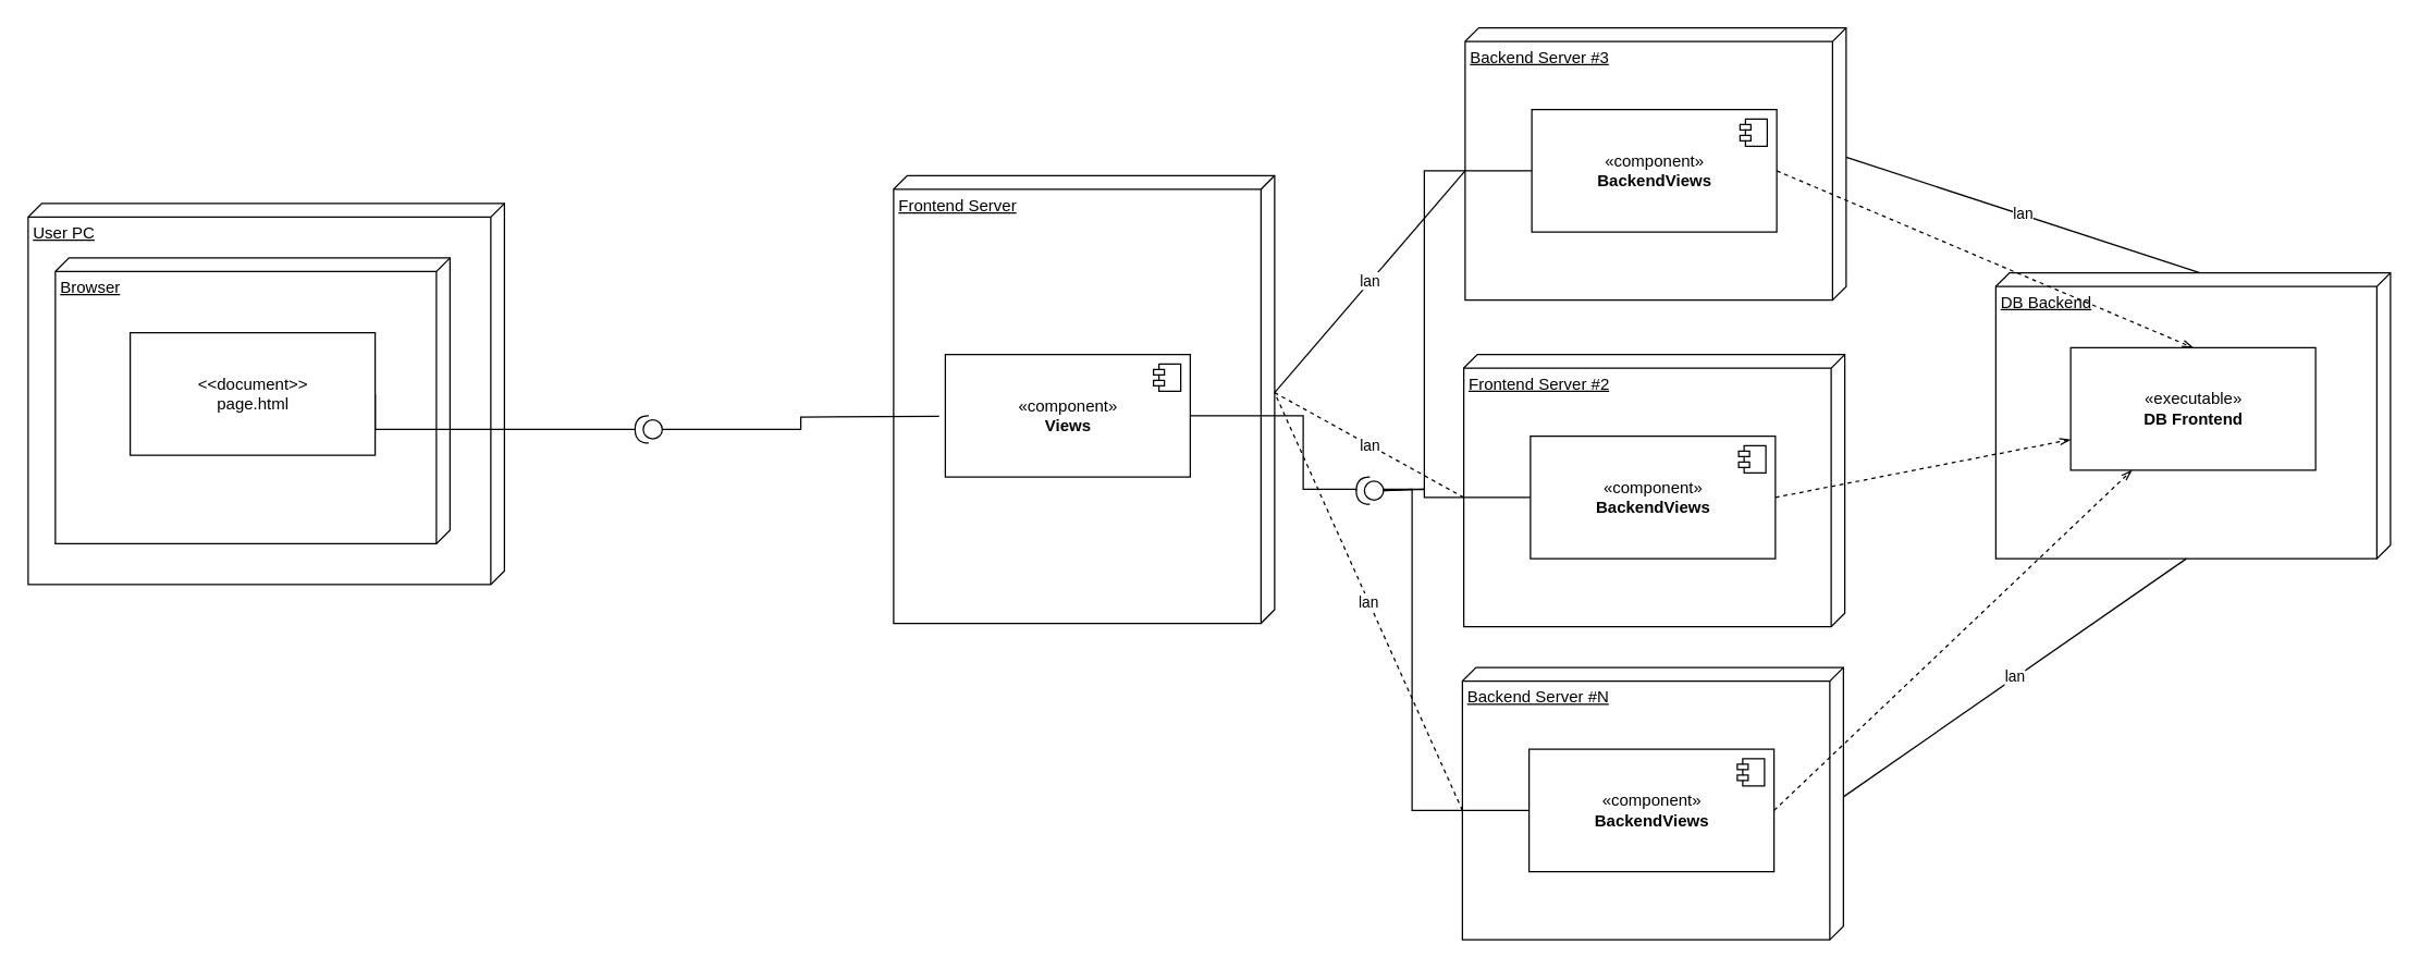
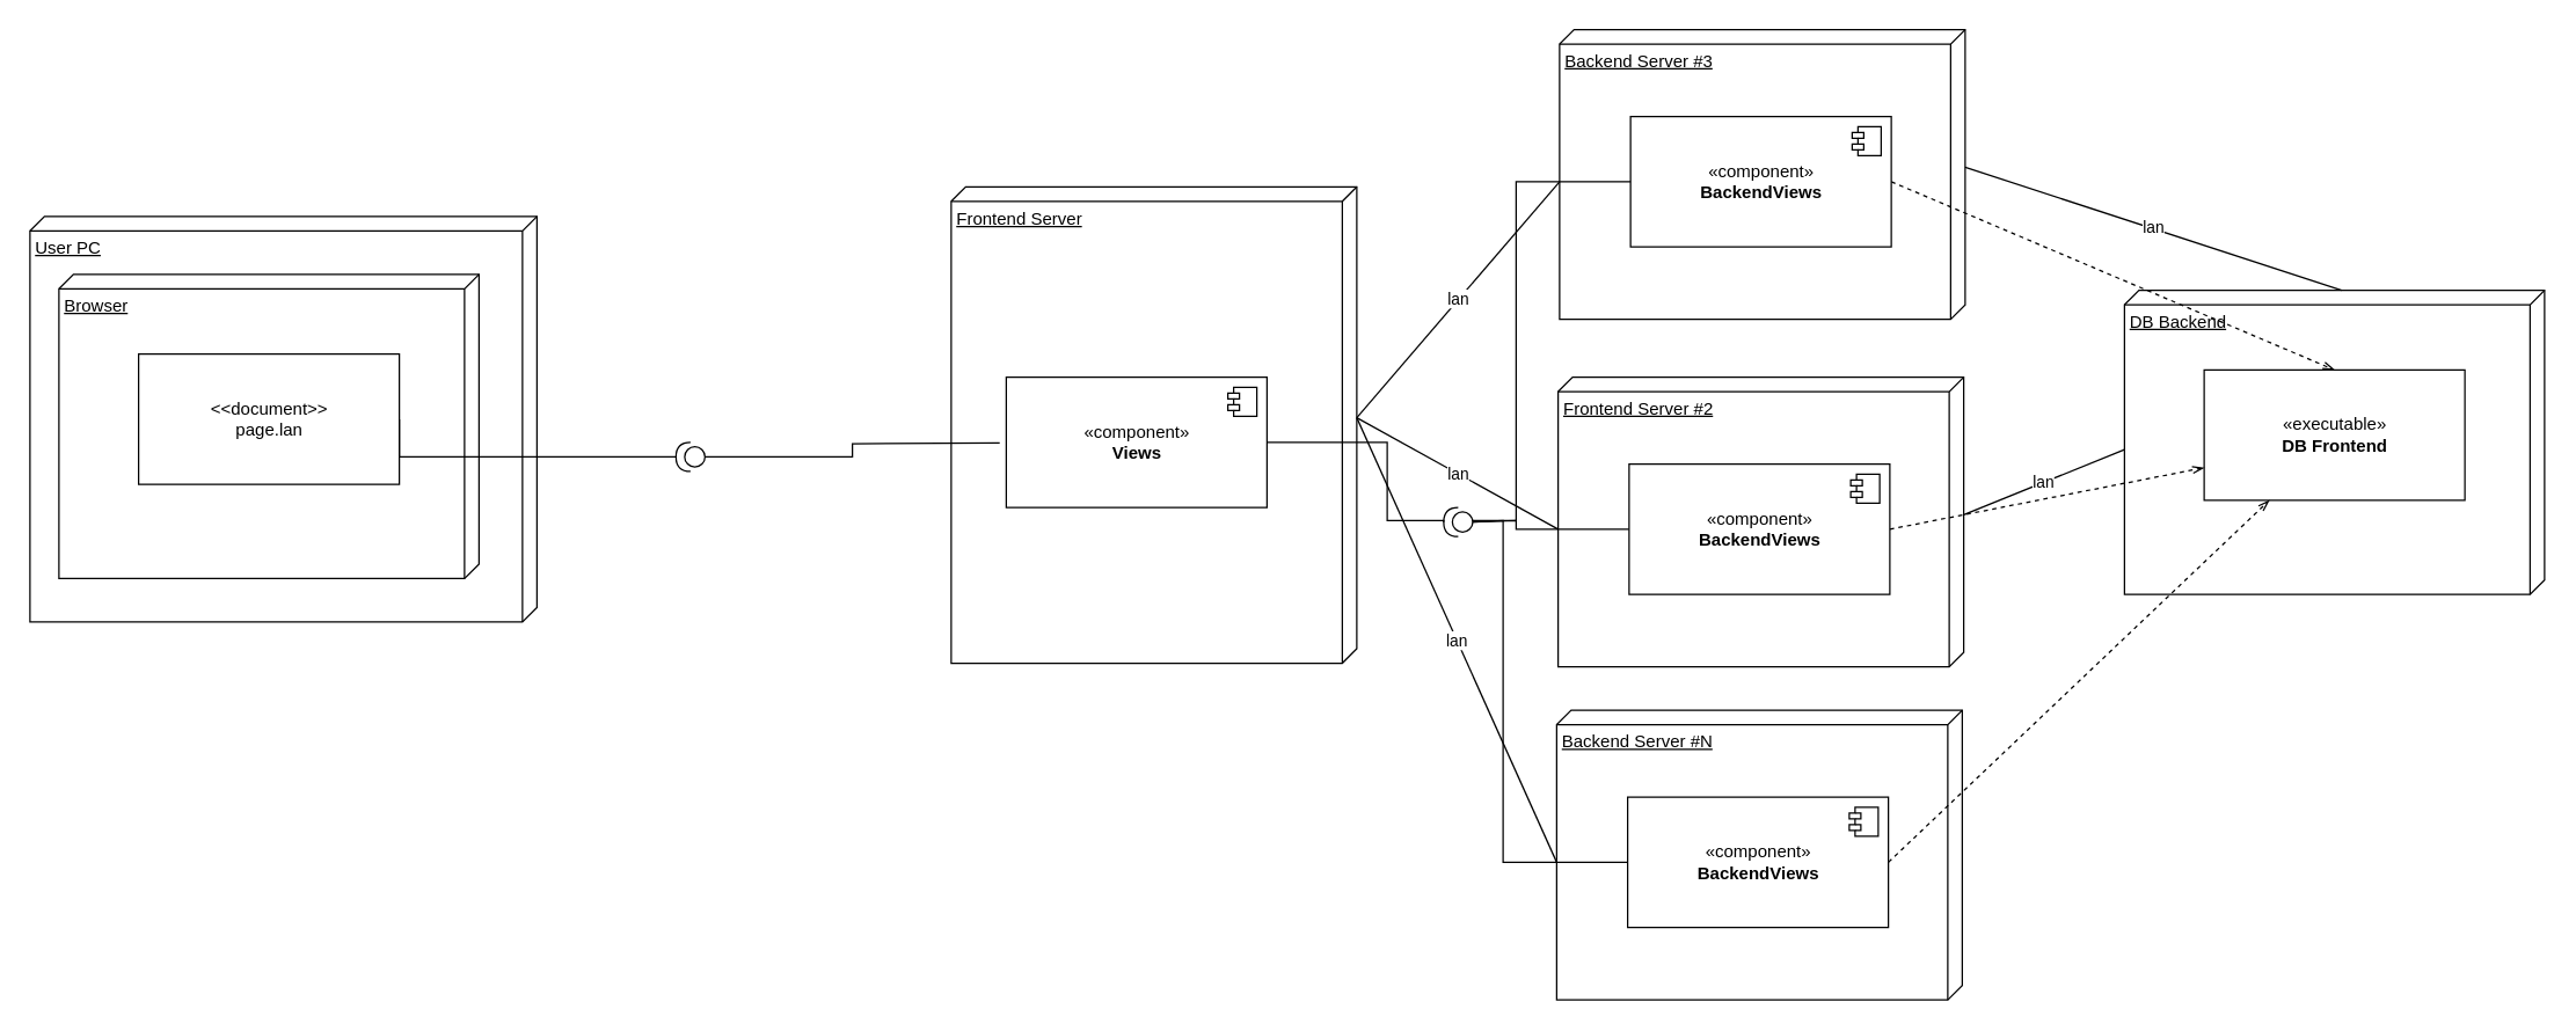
  <mxCell id="0" />
  <mxCell id="1" parent="0" />
  <mxCell id="2" value="Backend Server #3" style="verticalAlign=top;align=left;spacingTop=8;spacingLeft=2;spacingRight=12;shape=cube;size=10;direction=south;fontStyle=4;html=1;" parent="1" vertex="1"><mxGeometry x="1076" y="20" width="280" height="200" as="geometry" /></mxCell>
  <mxCell id="3" value="User PC" style="verticalAlign=top;align=left;spacingTop=8;spacingLeft=2;spacingRight=12;shape=cube;size=10;direction=south;fontStyle=4;html=1;" parent="1" vertex="1"><mxGeometry x="20" y="149" width="350" height="280" as="geometry" /></mxCell>
  <mxCell id="4" value="Frontend Server" style="verticalAlign=top;align=left;spacingTop=8;spacingLeft=2;spacingRight=12;shape=cube;size=10;direction=south;fontStyle=4;html=1;" parent="1" vertex="1"><mxGeometry x="656" y="128.5" width="280" height="329" as="geometry" /></mxCell>
  <mxCell id="5" value="Browser" style="verticalAlign=top;align=left;spacingTop=8;spacingLeft=2;spacingRight=12;shape=cube;size=10;direction=south;fontStyle=4;html=1;" parent="1" vertex="1"><mxGeometry x="40" y="189" width="290" height="210" as="geometry" /></mxCell>
- <mxCell id="6" value="&amp;lt;&amp;lt;document&amp;gt;&amp;gt;&lt;br&gt;&lt;div&gt;page.html&lt;/div&gt;" style="html=1;" parent="1" vertex="1"><mxGeometry x="95" y="244" width="180" height="90" as="geometry" /></mxCell>
+ <mxCell id="6" value="&amp;lt;&amp;lt;document&amp;gt;&amp;gt;&lt;br&gt;&lt;div&gt;page.lan&lt;/div&gt;" style="html=1;" parent="1" vertex="1"><mxGeometry x="95" y="244" width="180" height="90" as="geometry" /></mxCell>
  <mxCell id="7" value="" style="shape=component;jettyWidth=8;jettyHeight=4;strokeColor=none;" parent="6" vertex="1"><mxGeometry x="1" width="20" height="20" relative="1" as="geometry"><mxPoint x="-27" y="7" as="offset" /></mxGeometry></mxCell>
  <mxCell id="8" value="«component»&lt;br&gt;&lt;b&gt;Views&lt;br&gt;&lt;/b&gt;" style="html=1;" parent="1" vertex="1"><mxGeometry x="694" y="260" width="180" height="90" as="geometry" /></mxCell>
  <mxCell id="9" value="" style="shape=component;jettyWidth=8;jettyHeight=4;" parent="8" vertex="1"><mxGeometry x="1" width="20" height="20" relative="1" as="geometry"><mxPoint x="-27" y="7" as="offset" /></mxGeometry></mxCell>
  <mxCell id="10" value="DB Backend" style="verticalAlign=top;align=left;spacingTop=8;spacingLeft=2;spacingRight=12;shape=cube;size=10;direction=south;fontStyle=4;html=1;" parent="1" vertex="1"><mxGeometry x="1466" y="200" width="290" height="210" as="geometry" /></mxCell>
  <mxCell id="11" value="&lt;div&gt;«executable»&lt;b&gt;&lt;br&gt;&lt;/b&gt;&lt;/div&gt;&lt;div&gt;&lt;b&gt;DB Frontend&lt;/b&gt;&lt;br&gt;&lt;/div&gt;" style="html=1;" parent="1" vertex="1"><mxGeometry x="1521" y="255" width="180" height="90" as="geometry" /></mxCell>
  <mxCell id="12" value="" style="shape=component;jettyWidth=8;jettyHeight=4;strokeColor=none;" parent="11" vertex="1"><mxGeometry x="1" width="20" height="20" relative="1" as="geometry"><mxPoint x="-27" y="7" as="offset" /></mxGeometry></mxCell>
  <mxCell id="13" style="edgeStyle=none;orthogonalLoop=1;jettySize=auto;html=1;exitX=1;exitY=0.5;exitDx=0;exitDy=0;entryX=0.5;entryY=0;entryDx=0;entryDy=0;dashed=1;endArrow=openThin;endFill=0;" edge="1" parent="1" source="14" target="11"><mxGeometry relative="1" as="geometry" /></mxCell>
  <mxCell id="14" value="&lt;div&gt;«component»&lt;/div&gt;&lt;div&gt;&lt;b&gt;BackendViews&lt;/b&gt;&lt;br&gt;&lt;/div&gt;" style="html=1;" parent="1" vertex="1"><mxGeometry x="1125" y="80" width="180" height="90" as="geometry" /></mxCell>
  <mxCell id="15" value="" style="shape=component;jettyWidth=8;jettyHeight=4;" parent="14" vertex="1"><mxGeometry x="1" width="20" height="20" relative="1" as="geometry"><mxPoint x="-27" y="7" as="offset" /></mxGeometry></mxCell>
  <mxCell id="16" style="edgeStyle=orthogonalEdgeStyle;rounded=0;orthogonalLoop=1;jettySize=auto;html=1;exitX=1;exitY=0.5;exitDx=0;exitDy=0;exitPerimeter=0;endArrow=none;endFill=0;entryX=1;entryY=0.5;entryDx=0;entryDy=0;" parent="1" source="18" target="6" edge="1"><mxGeometry relative="1" as="geometry"><Array as="points"><mxPoint x="275" y="315" /></Array></mxGeometry></mxCell>
  <mxCell id="17" style="edgeStyle=orthogonalEdgeStyle;rounded=0;orthogonalLoop=1;jettySize=auto;html=1;exitX=0;exitY=0.5;exitDx=0;exitDy=0;exitPerimeter=0;entryX=0;entryY=0.5;entryDx=0;entryDy=0;endArrow=none;endFill=0;" parent="1" source="18" edge="1"><mxGeometry relative="1" as="geometry"><mxPoint x="689.471" y="305.353" as="targetPoint" /></mxGeometry></mxCell>
  <mxCell id="18" value="" style="shape=providedRequiredInterface;html=1;verticalLabelPosition=bottom;rotation=-180;" parent="1" vertex="1"><mxGeometry x="466" y="305" width="20" height="20" as="geometry" /></mxCell>
  <mxCell id="19" value="Frontend Server #2" style="verticalAlign=top;align=left;spacingTop=8;spacingLeft=2;spacingRight=12;shape=cube;size=10;direction=south;fontStyle=4;html=1;" parent="1" vertex="1"><mxGeometry x="1075" y="260" width="280" height="200" as="geometry" /></mxCell>
  <mxCell id="20" style="edgeStyle=orthogonalEdgeStyle;rounded=0;orthogonalLoop=1;jettySize=auto;html=1;exitX=0;exitY=0.5;exitDx=0;exitDy=0;entryX=0;entryY=0.5;entryDx=0;entryDy=0;entryPerimeter=0;endArrow=none;endFill=0;" parent="1" source="22" target="37" edge="1"><mxGeometry relative="1" as="geometry"><Array as="points"><mxPoint x="1046" y="365" /><mxPoint x="1046" y="359" /></Array></mxGeometry></mxCell>
  <mxCell id="21" style="edgeStyle=none;orthogonalLoop=1;jettySize=auto;html=1;exitX=1;exitY=0.5;exitDx=0;exitDy=0;entryX=0;entryY=0.75;entryDx=0;entryDy=0;dashed=1;endArrow=openThin;endFill=0;" edge="1" parent="1" source="22" target="11"><mxGeometry relative="1" as="geometry" /></mxCell>
  <mxCell id="22" value="&lt;div&gt;«component»&lt;/div&gt;&lt;div&gt;&lt;b&gt;BackendViews&lt;/b&gt;&lt;br&gt;&lt;/div&gt;" style="html=1;" parent="1" vertex="1"><mxGeometry x="1124" y="320" width="180" height="90" as="geometry" /></mxCell>
  <mxCell id="23" value="" style="shape=component;jettyWidth=8;jettyHeight=4;" parent="22" vertex="1"><mxGeometry x="1" width="20" height="20" relative="1" as="geometry"><mxPoint x="-27" y="7" as="offset" /></mxGeometry></mxCell>
  <mxCell id="24" value="Backend Server #N" style="verticalAlign=top;align=left;spacingTop=8;spacingLeft=2;spacingRight=12;shape=cube;size=10;direction=south;fontStyle=4;html=1;" parent="1" vertex="1"><mxGeometry x="1074" y="490" width="280" height="200" as="geometry" /></mxCell>
  <mxCell id="25" style="edgeStyle=orthogonalEdgeStyle;rounded=0;orthogonalLoop=1;jettySize=auto;html=1;exitX=0;exitY=0.5;exitDx=0;exitDy=0;entryX=0;entryY=0.5;entryDx=0;entryDy=0;entryPerimeter=0;endArrow=none;endFill=0;" parent="1" source="27" target="37" edge="1"><mxGeometry relative="1" as="geometry"><Array as="points"><mxPoint x="1037" y="595" /><mxPoint x="1037" y="359" /></Array></mxGeometry></mxCell>
  <mxCell id="26" style="edgeStyle=none;orthogonalLoop=1;jettySize=auto;html=1;exitX=1;exitY=0.5;exitDx=0;exitDy=0;entryX=0.25;entryY=1;entryDx=0;entryDy=0;dashed=1;endArrow=openThin;endFill=0;" edge="1" parent="1" source="27" target="11"><mxGeometry relative="1" as="geometry" /></mxCell>
  <mxCell id="27" value="&lt;div&gt;«component»&lt;/div&gt;&lt;div&gt;&lt;b&gt;BackendViews&lt;/b&gt;&lt;br&gt;&lt;/div&gt;" style="html=1;" parent="1" vertex="1"><mxGeometry x="1123" y="550" width="180" height="90" as="geometry" /></mxCell>
  <mxCell id="28" value="" style="shape=component;jettyWidth=8;jettyHeight=4;" parent="27" vertex="1"><mxGeometry x="1" width="20" height="20" relative="1" as="geometry"><mxPoint x="-27" y="7" as="offset" /></mxGeometry></mxCell>
  <mxCell id="29" value="lan" style="endArrow=none;html=1;entryX=0;entryY=0;entryDx=159.5;entryDy=0;entryPerimeter=0;exitX=0;exitY=0;exitDx=105;exitDy=280;exitPerimeter=0;" parent="1" source="2" target="4" edge="1"><mxGeometry width="50" height="50" relative="1" as="geometry"><mxPoint x="811.44" y="-10.212" as="sourcePoint" /><mxPoint x="526" y="-10" as="targetPoint" /></mxGeometry></mxCell>
- <mxCell id="30" value="lan" style="endArrow=none;html=1;entryX=0;entryY=0;entryDx=159.5;entryDy=0;entryPerimeter=0;exitX=0;exitY=0;exitDx=105;exitDy=280;exitPerimeter=0;dashed=1;" parent="1" source="19" target="4" edge="1"><mxGeometry width="50" height="50" relative="1" as="geometry"><mxPoint x="1086" y="135" as="sourcePoint" /><mxPoint x="946" y="298" as="targetPoint" /></mxGeometry></mxCell>
- <mxCell id="31" value="lan" style="endArrow=none;html=1;entryX=0;entryY=0;entryDx=159.5;entryDy=0;entryPerimeter=0;exitX=0;exitY=0;exitDx=105;exitDy=280;exitPerimeter=0;dashed=1;" parent="1" source="24" target="4" edge="1"><mxGeometry width="50" height="50" relative="1" as="geometry"><mxPoint x="1085" y="375" as="sourcePoint" /><mxPoint x="946" y="298" as="targetPoint" /></mxGeometry></mxCell>
- <mxCell id="32" value="lan" style="endArrow=none;html=1;entryX=0;entryY=0;entryDx=95;entryDy=0;entryPerimeter=0;exitX=0;exitY=0;exitDx=210;exitDy=150;exitPerimeter=0;" parent="1" source="10" target="24" edge="1"><mxGeometry width="50" height="50" relative="1" as="geometry"><mxPoint x="1084" y="605" as="sourcePoint" /><mxPoint x="946" y="298" as="targetPoint" /></mxGeometry></mxCell>
+ <mxCell id="30" value="lan" style="endArrow=none;html=1;entryX=0;entryY=0;entryDx=159.5;entryDy=0;entryPerimeter=0;exitX=0;exitY=0;exitDx=105;exitDy=280;exitPerimeter=0;" parent="1" source="19" target="4" edge="1"><mxGeometry width="50" height="50" relative="1" as="geometry"><mxPoint x="1086" y="135" as="sourcePoint" /><mxPoint x="946" y="298" as="targetPoint" /></mxGeometry></mxCell>
+ <mxCell id="31" value="lan" style="endArrow=none;html=1;entryX=0;entryY=0;entryDx=159.5;entryDy=0;entryPerimeter=0;exitX=0;exitY=0;exitDx=105;exitDy=280;exitPerimeter=0;" parent="1" source="24" target="4" edge="1"><mxGeometry width="50" height="50" relative="1" as="geometry"><mxPoint x="1085" y="375" as="sourcePoint" /><mxPoint x="946" y="298" as="targetPoint" /></mxGeometry></mxCell>
+ <mxCell id="33" value="lan" style="endArrow=none;html=1;entryX=0;entryY=0;entryDx=95;entryDy=0;entryPerimeter=0;exitX=0;exitY=0;exitDx=110;exitDy=290;exitPerimeter=0;" parent="1" source="10" target="19" edge="1"><mxGeometry width="50" height="50" relative="1" as="geometry"><mxPoint x="1616" y="420" as="sourcePoint" /><mxPoint x="1364" y="595" as="targetPoint" /></mxGeometry></mxCell>
  <mxCell id="34" value="lan" style="endArrow=none;html=1;entryX=0;entryY=0;entryDx=95;entryDy=0;entryPerimeter=0;exitX=0;exitY=0;exitDx=0;exitDy=140;exitPerimeter=0;" parent="1" source="10" target="2" edge="1"><mxGeometry width="50" height="50" relative="1" as="geometry"><mxPoint x="1476" y="320" as="sourcePoint" /><mxPoint x="1365" y="365" as="targetPoint" /></mxGeometry></mxCell>
  <mxCell id="35" style="edgeStyle=orthogonalEdgeStyle;rounded=0;orthogonalLoop=1;jettySize=auto;html=1;exitX=0;exitY=0.5;exitDx=0;exitDy=0;exitPerimeter=0;entryX=0;entryY=0.5;entryDx=0;entryDy=0;endArrow=none;endFill=0;" parent="1" source="37" target="14" edge="1"><mxGeometry relative="1" as="geometry"><Array as="points"><mxPoint x="1046" y="359" /><mxPoint x="1046" y="125" /></Array></mxGeometry></mxCell>
  <mxCell id="36" style="edgeStyle=orthogonalEdgeStyle;rounded=0;orthogonalLoop=1;jettySize=auto;html=1;exitX=1;exitY=0.5;exitDx=0;exitDy=0;exitPerimeter=0;entryX=1;entryY=0.5;entryDx=0;entryDy=0;endArrow=none;endFill=0;" parent="1" source="37" target="8" edge="1"><mxGeometry relative="1" as="geometry"><Array as="points"><mxPoint x="957" y="359" /><mxPoint x="957" y="305" /></Array></mxGeometry></mxCell>
  <mxCell id="37" value="" style="shape=providedRequiredInterface;html=1;verticalLabelPosition=bottom;rotation=-180;" parent="1" vertex="1"><mxGeometry x="996" y="350" width="20" height="20" as="geometry" /></mxCell>
